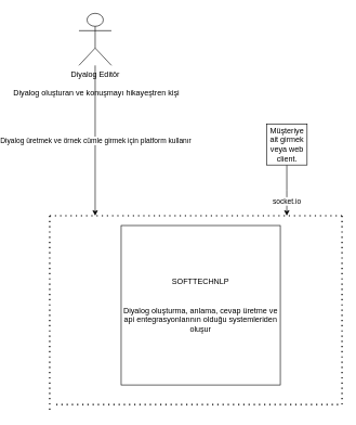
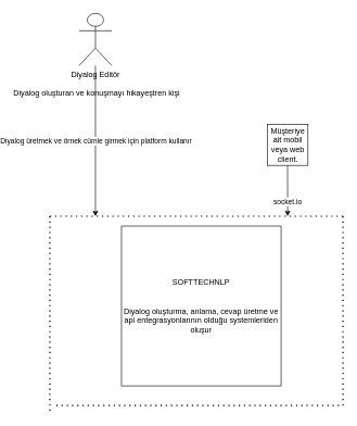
  <mxCell id="0" />
  <mxCell id="1" parent="0" />
  <mxCell id="2" value="&lt;div&gt;Diyalog üretmek ve örnek cümle girmek için platform kullanır&lt;/div&gt;" style="edgeStyle=orthogonalEdgeStyle;rounded=0;orthogonalLoop=1;jettySize=auto;html=1;" edge="1" parent="1" source="3"><mxGeometry relative="1" as="geometry"><mxPoint x="90" y="331" as="targetPoint" /></mxGeometry></mxCell>
  <mxCell id="3" value="&lt;div&gt;Diyalog Editör&lt;/div&gt;&lt;div&gt;&lt;br&gt;&lt;/div&gt;&lt;div&gt;&amp;nbsp;Diyalog oluşturan ve konuşmayı hikayeştren kişi&lt;/div&gt;&lt;div&gt;&lt;br&gt;&lt;/div&gt;" style="shape=umlActor;verticalLabelPosition=bottom;verticalAlign=top;html=1;outlineConnect=0;" vertex="1" parent="1"><mxGeometry x="65" y="20" width="50" height="80" as="geometry" /></mxCell>
  <mxCell id="4" value="&lt;div&gt;socket.io&lt;/div&gt;" style="edgeStyle=orthogonalEdgeStyle;rounded=0;orthogonalLoop=1;jettySize=auto;html=1;startArrow=none;exitX=0.5;exitY=1;exitDx=0;exitDy=0;" edge="1" parent="1" source="6"><mxGeometry x="0.478" relative="1" as="geometry"><mxPoint x="385" y="276" as="sourcePoint" /><mxPoint x="385" y="331" as="targetPoint" /><mxPoint y="-1" as="offset" /></mxGeometry></mxCell>
  <mxCell id="5" value="" style="endArrow=none;dashed=1;html=1;dashPattern=1 3;strokeWidth=2;rounded=0;" edge="1" parent="1"><mxGeometry width="50" height="50" relative="1" as="geometry"><mxPoint x="20" y="331" as="sourcePoint" /><mxPoint x="470" y="331" as="targetPoint" /></mxGeometry></mxCell>
- <mxCell id="6" value="&lt;div&gt;Müşteriye ait girmek veya web client.&lt;/div&gt;" style="whiteSpace=wrap;html=1;aspect=fixed;" vertex="1" parent="1"><mxGeometry x="353.75" y="190.5" width="62.5" height="62.5" as="geometry" /></mxCell>
+ <mxCell id="6" value="&lt;div&gt;Müşteriye ait mobil veya web client.&lt;/div&gt;" style="whiteSpace=wrap;html=1;aspect=fixed;" vertex="1" parent="1"><mxGeometry x="353.75" y="190.5" width="62.5" height="62.5" as="geometry" /></mxCell>
  <mxCell id="7" value="&lt;div&gt;SOFTTECHNLP&lt;/div&gt;&lt;div&gt;&lt;br&gt;&lt;/div&gt;&lt;div&gt;&lt;br&gt;&lt;/div&gt;&lt;div&gt;Diyalog oluşturma, anlama, cevap üretme ve api entegrasyonlarının olduğu systemleriden oluşur &lt;br&gt;&lt;/div&gt;" style="whiteSpace=wrap;html=1;aspect=fixed;" vertex="1" parent="1"><mxGeometry x="130" y="346" width="245" height="245" as="geometry" /></mxCell>
  <mxCell id="8" value="" style="endArrow=none;dashed=1;html=1;dashPattern=1 3;strokeWidth=2;rounded=0;" edge="1" parent="1"><mxGeometry width="50" height="50" relative="1" as="geometry"><mxPoint x="470" y="621" as="sourcePoint" /><mxPoint x="470" y="331" as="targetPoint" /></mxGeometry></mxCell>
  <mxCell id="9" value="" style="endArrow=none;dashed=1;html=1;dashPattern=1 3;strokeWidth=2;rounded=0;" edge="1" parent="1"><mxGeometry width="50" height="50" relative="1" as="geometry"><mxPoint x="20" y="331" as="sourcePoint" /><mxPoint x="20" y="631" as="targetPoint" /></mxGeometry></mxCell>
  <mxCell id="10" value="" style="endArrow=none;dashed=1;html=1;dashPattern=1 3;strokeWidth=2;rounded=0;" edge="1" parent="1"><mxGeometry width="50" height="50" relative="1" as="geometry"><mxPoint x="30" y="621" as="sourcePoint" /><mxPoint x="470" y="621" as="targetPoint" /></mxGeometry></mxCell>
